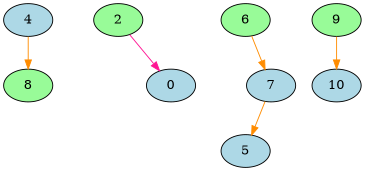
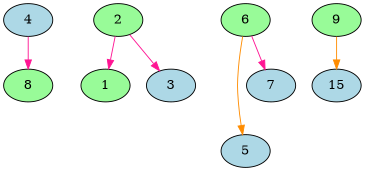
  digraph {
    node [fillcolor=lightblue style=filled]
    edge [color=darkorange]
    n1 [label=4]
    n2 [fillcolor=palegreen label=8]
    n3 [fillcolor=palegreen label=2]
-   n5 [label=0]
+   n4 [fillcolor=palegreen label=1]
+   n5 [label=3]
    n6 [fillcolor=palegreen label=6]
    n7 [label=5]
    n8 [label=7]
    n9 [fillcolor=palegreen label=9]
-   n10 [label=10]
-   n1 -> n2
+   n10 [label=15]
+   n1 -> n2 [color=deeppink]
+   n3 -> n4 [color=deeppink]
    n3 -> n5 [color=deeppink]
-   n8 -> n7
-   n6 -> n8
+   n6 -> n7
+   n6 -> n8 [color=deeppink]
    n9 -> n10
  }
